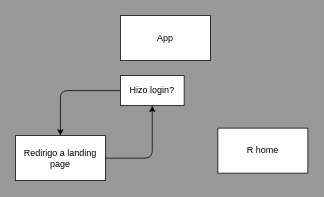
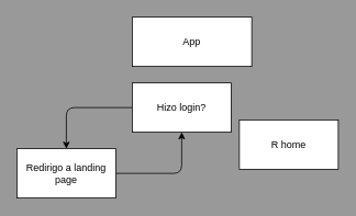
  <mxCell id="0" />
  <mxCell id="1" parent="0" />
- <mxCell id="2" value="App" style="rounded=0;whiteSpace=wrap;html=1;" vertex="1" parent="1"><mxGeometry x="160" y="20" width="120" height="60" as="geometry" /></mxCell>
+ <mxCell id="2" value="App" style="rounded=0;whiteSpace=wrap;html=1;" vertex="1" parent="1"><mxGeometry x="160" y="20" width="145" height="60" as="geometry" /></mxCell>
  <mxCell id="3" value="" style="edgeStyle=orthogonalEdgeStyle;html=1;" edge="1" parent="1" source="4" target="6"><mxGeometry relative="1" as="geometry" /></mxCell>
- <mxCell id="4" value="Hizo login?" style="rounded=0;whiteSpace=wrap;html=1;" vertex="1" parent="1"><mxGeometry x="160" y="100" width="85" height="40" as="geometry" /></mxCell>
+ <mxCell id="4" value="Hizo login?" style="rounded=0;whiteSpace=wrap;html=1;" vertex="1" parent="1"><mxGeometry x="160" y="100" width="120" height="60" as="geometry" /></mxCell>
  <mxCell id="5" style="edgeStyle=orthogonalEdgeStyle;html=1;entryX=0.5;entryY=1;entryDx=0;entryDy=0;" edge="1" parent="1" source="6" target="4"><mxGeometry relative="1" as="geometry" /></mxCell>
  <mxCell id="6" value="Redirigo a landing page" style="whiteSpace=wrap;html=1;rounded=0;" vertex="1" parent="1"><mxGeometry x="20" y="180" width="120" height="60" as="geometry" /></mxCell>
- <mxCell id="7" value="R home" style="whiteSpace=wrap;html=1;rounded=0;" vertex="1" parent="1"><mxGeometry x="290" y="170" width="120" height="60" as="geometry" /></mxCell>
+ <mxCell id="7" value="R home" style="whiteSpace=wrap;html=1;rounded=0;" vertex="1" parent="1"><mxGeometry x="290" y="145" width="120" height="60" as="geometry" /></mxCell>
